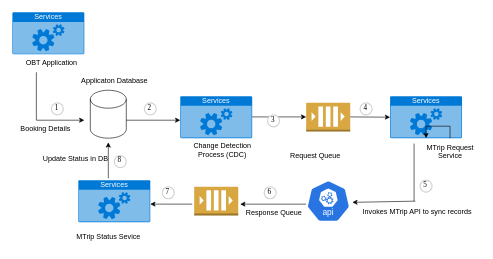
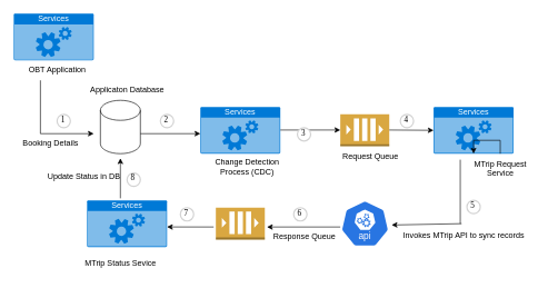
  <mxCell id="0" />
  <mxCell id="1" parent="0" />
  <mxCell id="2" value="" style="shape=cylinder3;whiteSpace=wrap;html=1;boundedLbl=1;backgroundOutline=1;size=15;" vertex="1" parent="1"><mxGeometry x="150" y="150" width="60" height="80" as="geometry" /></mxCell>
  <mxCell id="3" value="Applicaton Database" style="text;html=1;align=center;verticalAlign=middle;resizable=0;points=[];autosize=1;strokeColor=none;fillColor=none;" vertex="1" parent="1"><mxGeometry x="125" y="120" width="130" height="30" as="geometry" /></mxCell>
  <mxCell id="4" value="Services" style="html=1;whiteSpace=wrap;strokeColor=none;fillColor=#0079D6;labelPosition=center;verticalLabelPosition=middle;verticalAlign=top;align=center;fontSize=12;outlineConnect=0;spacingTop=-6;fontColor=#FFFFFF;sketch=0;shape=mxgraph.sitemap.services;" vertex="1" parent="1"><mxGeometry x="20" y="20" width="120" height="70" as="geometry" /></mxCell>
  <mxCell id="5" value="OBT Application" style="text;html=1;align=center;verticalAlign=middle;resizable=0;points=[];autosize=1;strokeColor=none;fillColor=none;" vertex="1" parent="1"><mxGeometry x="30" y="90" width="110" height="30" as="geometry" /></mxCell>
  <mxCell id="6" value="" style="endArrow=classic;html=1;rounded=0;" edge="1" parent="1"><mxGeometry width="50" height="50" relative="1" as="geometry"><mxPoint x="60" y="200" as="sourcePoint" /><mxPoint x="140" y="200" as="targetPoint" /></mxGeometry></mxCell>
  <mxCell id="7" value="" style="endArrow=none;html=1;rounded=0;" edge="1" parent="1"><mxGeometry width="50" height="50" relative="1" as="geometry"><mxPoint x="60" y="200" as="sourcePoint" /><mxPoint x="60" y="120" as="targetPoint" /></mxGeometry></mxCell>
  <mxCell id="8" value="Booking Details" style="text;html=1;align=center;verticalAlign=middle;resizable=0;points=[];autosize=1;strokeColor=none;fillColor=none;" vertex="1" parent="1"><mxGeometry x="20" y="200" width="110" height="30" as="geometry" /></mxCell>
  <mxCell id="9" value="" style="endArrow=classic;html=1;rounded=0;" edge="1" parent="1"><mxGeometry width="50" height="50" relative="1" as="geometry"><mxPoint x="210" y="200" as="sourcePoint" /><mxPoint x="300" y="200" as="targetPoint" /></mxGeometry></mxCell>
  <mxCell id="10" value="Services" style="html=1;whiteSpace=wrap;strokeColor=none;fillColor=#0079D6;labelPosition=center;verticalLabelPosition=middle;verticalAlign=top;align=center;fontSize=12;outlineConnect=0;spacingTop=-6;fontColor=#FFFFFF;sketch=0;shape=mxgraph.sitemap.services;" vertex="1" parent="1"><mxGeometry x="300" y="160" width="120" height="70" as="geometry" /></mxCell>
  <mxCell id="11" value="Change Detection&lt;div&gt;Process (CDC)&lt;/div&gt;" style="text;html=1;align=center;verticalAlign=middle;resizable=0;points=[];autosize=1;strokeColor=none;fillColor=none;" vertex="1" parent="1"><mxGeometry x="310" y="230" width="120" height="40" as="geometry" /></mxCell>
  <mxCell id="12" value="" style="outlineConnect=0;dashed=0;verticalLabelPosition=bottom;verticalAlign=top;align=center;html=1;shape=mxgraph.aws3.queue;fillColor=#D9A741;gradientColor=none;" vertex="1" parent="1"><mxGeometry x="510" y="171" width="73.5" height="48" as="geometry" /></mxCell>
- <mxCell id="13" value="Request Queue" style="text;html=1;align=center;verticalAlign=middle;resizable=0;points=[];autosize=1;strokeColor=none;fillColor=none;" vertex="1" parent="1"><mxGeometry x="470" y="244" width="110" height="30" as="geometry" /></mxCell>
+ <mxCell id="13" value="Request Queue" style="text;html=1;align=center;verticalAlign=middle;resizable=0;points=[];autosize=1;strokeColor=none;fillColor=none;" vertex="1" parent="1"><mxGeometry x="500" y="219" width="110" height="30" as="geometry" /></mxCell>
  <mxCell id="14" value="" style="endArrow=classic;html=1;rounded=0;" edge="1" parent="1"><mxGeometry width="50" height="50" relative="1" as="geometry"><mxPoint x="420" y="194.5" as="sourcePoint" /><mxPoint x="510" y="194.5" as="targetPoint" /></mxGeometry></mxCell>
  <mxCell id="15" value="Services" style="html=1;whiteSpace=wrap;strokeColor=none;fillColor=#0079D6;labelPosition=center;verticalLabelPosition=middle;verticalAlign=top;align=center;fontSize=12;outlineConnect=0;spacingTop=-6;fontColor=#FFFFFF;sketch=0;shape=mxgraph.sitemap.services;" vertex="1" parent="1"><mxGeometry x="650" y="160" width="120" height="70" as="geometry" /></mxCell>
  <mxCell id="16" value="" style="edgeStyle=orthogonalEdgeStyle;rounded=0;orthogonalLoop=1;jettySize=auto;html=1;" edge="1" parent="1" source="17" target="15"><mxGeometry relative="1" as="geometry" /></mxCell>
  <mxCell id="17" value="MTrip Request&lt;div&gt;Service&lt;/div&gt;&lt;div&gt;&lt;br&gt;&lt;/div&gt;" style="text;html=1;align=center;verticalAlign=middle;resizable=0;points=[];autosize=1;strokeColor=none;fillColor=none;" vertex="1" parent="1"><mxGeometry x="700" y="230" width="100" height="60" as="geometry" /></mxCell>
  <mxCell id="18" value="" style="endArrow=classic;html=1;rounded=0;" edge="1" parent="1"><mxGeometry width="50" height="50" relative="1" as="geometry"><mxPoint x="583.5" y="194.5" as="sourcePoint" /><mxPoint x="650" y="195" as="targetPoint" /></mxGeometry></mxCell>
  <mxCell id="19" value="" style="endArrow=classic;html=1;rounded=0;entryX=1.021;entryY=0.529;entryDx=0;entryDy=0;entryPerimeter=0;" edge="1" parent="1"><mxGeometry width="50" height="50" relative="1" as="geometry"><mxPoint x="692" y="335" as="sourcePoint" /><mxPoint x="587.031" y="337.03" as="targetPoint" /></mxGeometry></mxCell>
  <mxCell id="20" value="" style="aspect=fixed;sketch=0;html=1;dashed=0;whitespace=wrap;fillColor=#2875E2;strokeColor=#ffffff;points=[[0.005,0.63,0],[0.1,0.2,0],[0.9,0.2,0],[0.5,0,0],[0.995,0.63,0],[0.72,0.99,0],[0.5,1,0],[0.28,0.99,0]];shape=mxgraph.kubernetes.icon2;kubernetesLabel=1;prIcon=api" vertex="1" parent="1"><mxGeometry x="510.58" y="300" width="72.92" height="70" as="geometry" /></mxCell>
  <mxCell id="21" value="" style="endArrow=none;html=1;rounded=0;" edge="1" parent="1"><mxGeometry width="50" height="50" relative="1" as="geometry"><mxPoint x="690" y="335" as="sourcePoint" /><mxPoint x="690" y="239" as="targetPoint" /></mxGeometry></mxCell>
  <mxCell id="22" value="Invokes MTrip API to sync records&lt;div&gt;&lt;br&gt;&lt;/div&gt;" style="text;html=1;align=center;verticalAlign=middle;resizable=0;points=[];autosize=1;strokeColor=none;fillColor=none;" vertex="1" parent="1"><mxGeometry x="590" y="340" width="210" height="40" as="geometry" /></mxCell>
  <mxCell id="23" value="" style="outlineConnect=0;dashed=0;verticalLabelPosition=bottom;verticalAlign=top;align=center;html=1;shape=mxgraph.aws3.queue;fillColor=#D9A741;gradientColor=none;" vertex="1" parent="1"><mxGeometry x="323.25" y="311" width="73.5" height="48" as="geometry" /></mxCell>
  <mxCell id="24" value="" style="endArrow=classic;html=1;rounded=0;" edge="1" parent="1"><mxGeometry width="50" height="50" relative="1" as="geometry"><mxPoint x="510" y="340" as="sourcePoint" /><mxPoint x="400" y="340" as="targetPoint" /></mxGeometry></mxCell>
  <mxCell id="25" value="Response Queue" style="text;html=1;align=center;verticalAlign=middle;resizable=0;points=[];autosize=1;strokeColor=none;fillColor=none;" vertex="1" parent="1"><mxGeometry x="395.58" y="340" width="120" height="30" as="geometry" /></mxCell>
  <mxCell id="26" value="Services" style="html=1;whiteSpace=wrap;strokeColor=none;fillColor=#0079D6;labelPosition=center;verticalLabelPosition=middle;verticalAlign=top;align=center;fontSize=12;outlineConnect=0;spacingTop=-6;fontColor=#FFFFFF;sketch=0;shape=mxgraph.sitemap.services;" vertex="1" parent="1"><mxGeometry x="130" y="300" width="120" height="70" as="geometry" /></mxCell>
  <mxCell id="27" value="MTrip Status Sevice" style="text;html=1;align=center;verticalAlign=middle;resizable=0;points=[];autosize=1;strokeColor=none;fillColor=none;" vertex="1" parent="1"><mxGeometry x="105" y="380" width="150" height="30" as="geometry" /></mxCell>
  <mxCell id="28" value="" style="endArrow=classic;html=1;rounded=0;entryX=1;entryY=0.571;entryDx=0;entryDy=0;entryPerimeter=0;" edge="1" parent="1" target="26"><mxGeometry width="50" height="50" relative="1" as="geometry"><mxPoint x="320" y="340" as="sourcePoint" /><mxPoint x="260" y="340" as="targetPoint" /></mxGeometry></mxCell>
  <mxCell id="29" value="" style="endArrow=classic;html=1;rounded=0;" edge="1" parent="1"><mxGeometry width="50" height="50" relative="1" as="geometry"><mxPoint x="180" y="297" as="sourcePoint" /><mxPoint x="180" y="237" as="targetPoint" /></mxGeometry></mxCell>
  <mxCell id="30" value="Update Status in DB" style="text;html=1;align=center;verticalAlign=middle;resizable=0;points=[];autosize=1;strokeColor=none;fillColor=none;" vertex="1" parent="1"><mxGeometry x="60" y="249" width="130" height="30" as="geometry" /></mxCell>
  <mxCell id="31" value="1" style="ellipse;whiteSpace=wrap;html=1;aspect=fixed;strokeWidth=2;fontFamily=Tahoma;spacingBottom=4;spacingRight=2;strokeColor=#d3d3d3;" vertex="1" parent="1"><mxGeometry x="85" y="171" width="20" height="20" as="geometry" /></mxCell>
  <mxCell id="32" value="2" style="ellipse;whiteSpace=wrap;html=1;aspect=fixed;strokeWidth=2;fontFamily=Tahoma;spacingBottom=4;spacingRight=2;strokeColor=#d3d3d3;" vertex="1" parent="1"><mxGeometry x="240" y="171" width="20" height="20" as="geometry" /></mxCell>
  <mxCell id="33" value="3" style="ellipse;whiteSpace=wrap;html=1;aspect=fixed;strokeWidth=2;fontFamily=Tahoma;spacingBottom=4;spacingRight=2;strokeColor=#d3d3d3;" vertex="1" parent="1"><mxGeometry x="445.58" y="191" width="20" height="20" as="geometry" /></mxCell>
  <mxCell id="34" value="4" style="ellipse;whiteSpace=wrap;html=1;aspect=fixed;strokeWidth=2;fontFamily=Tahoma;spacingBottom=4;spacingRight=2;strokeColor=#d3d3d3;" vertex="1" parent="1"><mxGeometry x="600" y="171" width="20" height="20" as="geometry" /></mxCell>
  <mxCell id="35" value="5" style="ellipse;whiteSpace=wrap;html=1;aspect=fixed;strokeWidth=2;fontFamily=Tahoma;spacingBottom=4;spacingRight=2;strokeColor=#d3d3d3;" vertex="1" parent="1"><mxGeometry x="700" y="300" width="20" height="20" as="geometry" /></mxCell>
  <mxCell id="36" value="6" style="ellipse;whiteSpace=wrap;html=1;aspect=fixed;strokeWidth=2;fontFamily=Tahoma;spacingBottom=4;spacingRight=2;strokeColor=#d3d3d3;" vertex="1" parent="1"><mxGeometry x="440" y="311" width="20" height="20" as="geometry" /></mxCell>
  <mxCell id="37" value="7" style="ellipse;whiteSpace=wrap;html=1;aspect=fixed;strokeWidth=2;fontFamily=Tahoma;spacingBottom=4;spacingRight=2;strokeColor=#d3d3d3;" vertex="1" parent="1"><mxGeometry x="270" y="311" width="20" height="20" as="geometry" /></mxCell>
  <mxCell id="38" value="8" style="ellipse;whiteSpace=wrap;html=1;aspect=fixed;strokeWidth=2;fontFamily=Tahoma;spacingBottom=4;spacingRight=2;strokeColor=#d3d3d3;" vertex="1" parent="1"><mxGeometry x="190" y="259" width="20" height="20" as="geometry" /></mxCell>
